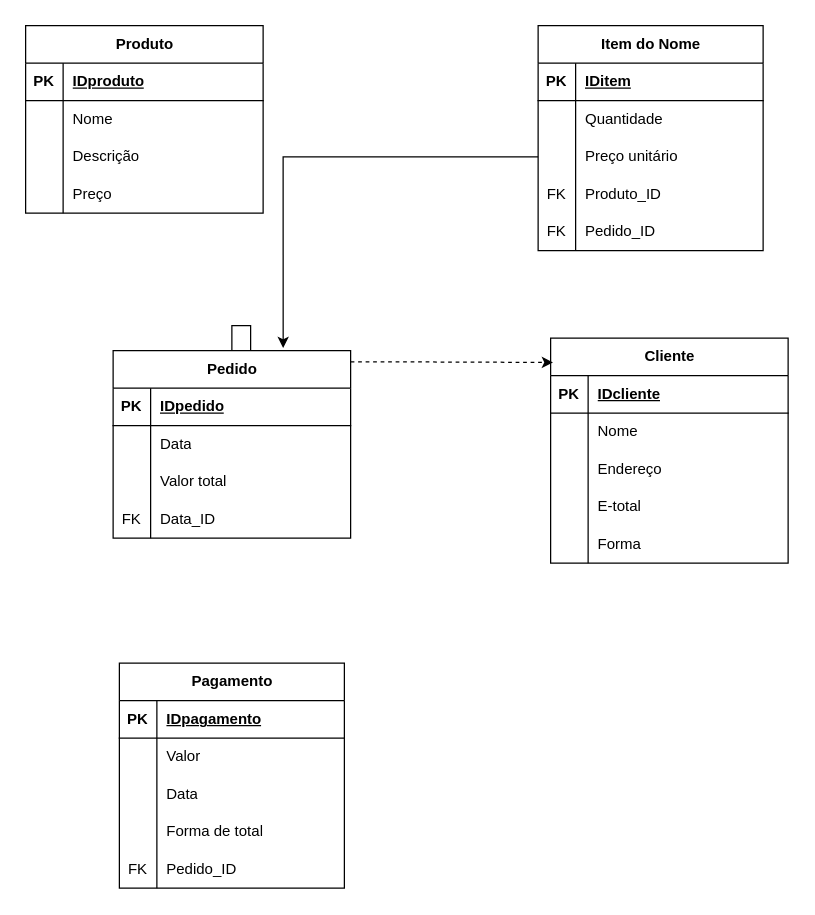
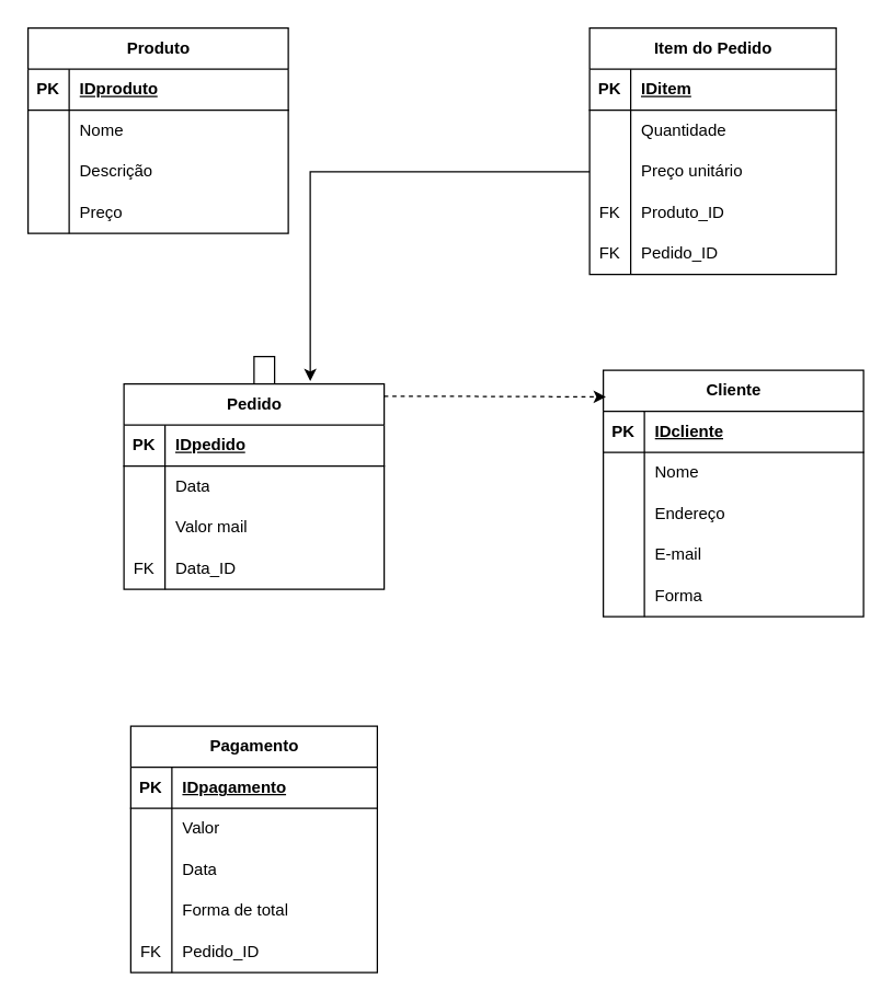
  <mxCell id="0" />
  <mxCell id="1" parent="0" />
  <mxCell id="2" value="Produto" style="shape=table;startSize=30;container=1;collapsible=1;childLayout=tableLayout;fixedRows=1;rowLines=0;fontStyle=1;align=center;resizeLast=1;html=1;" vertex="1" parent="1"><mxGeometry x="20" y="20" width="190" height="150" as="geometry" /></mxCell>
  <mxCell id="3" value="" style="shape=tableRow;horizontal=0;startSize=0;swimlaneHead=0;swimlaneBody=0;fillColor=none;collapsible=0;dropTarget=0;points=[[0,0.5],[1,0.5]];portConstraint=eastwest;top=0;left=0;right=0;bottom=1;" vertex="1" parent="2"><mxGeometry y="30" width="190" height="30" as="geometry" /></mxCell>
  <mxCell id="4" value="PK" style="shape=partialRectangle;connectable=0;fillColor=none;top=0;left=0;bottom=0;right=0;fontStyle=1;overflow=hidden;whiteSpace=wrap;html=1;" vertex="1" parent="3"><mxGeometry width="30" height="30" as="geometry"><mxRectangle width="30" height="30" as="alternateBounds" /></mxGeometry></mxCell>
  <mxCell id="5" value="IDproduto" style="shape=partialRectangle;connectable=0;fillColor=none;top=0;left=0;bottom=0;right=0;align=left;spacingLeft=6;fontStyle=5;overflow=hidden;whiteSpace=wrap;html=1;" vertex="1" parent="3"><mxGeometry x="30" width="160" height="30" as="geometry"><mxRectangle width="160" height="30" as="alternateBounds" /></mxGeometry></mxCell>
  <mxCell id="6" value="" style="shape=tableRow;horizontal=0;startSize=0;swimlaneHead=0;swimlaneBody=0;fillColor=none;collapsible=0;dropTarget=0;points=[[0,0.5],[1,0.5]];portConstraint=eastwest;top=0;left=0;right=0;bottom=0;" vertex="1" parent="2"><mxGeometry y="60" width="190" height="30" as="geometry" /></mxCell>
  <mxCell id="7" value="" style="shape=partialRectangle;connectable=0;fillColor=none;top=0;left=0;bottom=0;right=0;editable=1;overflow=hidden;whiteSpace=wrap;html=1;" vertex="1" parent="6"><mxGeometry width="30" height="30" as="geometry"><mxRectangle width="30" height="30" as="alternateBounds" /></mxGeometry></mxCell>
  <mxCell id="8" value="Nome" style="shape=partialRectangle;connectable=0;fillColor=none;top=0;left=0;bottom=0;right=0;align=left;spacingLeft=6;overflow=hidden;whiteSpace=wrap;html=1;" vertex="1" parent="6"><mxGeometry x="30" width="160" height="30" as="geometry"><mxRectangle width="160" height="30" as="alternateBounds" /></mxGeometry></mxCell>
  <mxCell id="9" value="" style="shape=tableRow;horizontal=0;startSize=0;swimlaneHead=0;swimlaneBody=0;fillColor=none;collapsible=0;dropTarget=0;points=[[0,0.5],[1,0.5]];portConstraint=eastwest;top=0;left=0;right=0;bottom=0;" vertex="1" parent="2"><mxGeometry y="90" width="190" height="30" as="geometry" /></mxCell>
  <mxCell id="10" value="" style="shape=partialRectangle;connectable=0;fillColor=none;top=0;left=0;bottom=0;right=0;editable=1;overflow=hidden;whiteSpace=wrap;html=1;" vertex="1" parent="9"><mxGeometry width="30" height="30" as="geometry"><mxRectangle width="30" height="30" as="alternateBounds" /></mxGeometry></mxCell>
  <mxCell id="11" value="Descrição" style="shape=partialRectangle;connectable=0;fillColor=none;top=0;left=0;bottom=0;right=0;align=left;spacingLeft=6;overflow=hidden;whiteSpace=wrap;html=1;" vertex="1" parent="9"><mxGeometry x="30" width="160" height="30" as="geometry"><mxRectangle width="160" height="30" as="alternateBounds" /></mxGeometry></mxCell>
  <mxCell id="12" value="" style="shape=tableRow;horizontal=0;startSize=0;swimlaneHead=0;swimlaneBody=0;fillColor=none;collapsible=0;dropTarget=0;points=[[0,0.5],[1,0.5]];portConstraint=eastwest;top=0;left=0;right=0;bottom=0;" vertex="1" parent="2"><mxGeometry y="120" width="190" height="30" as="geometry" /></mxCell>
  <mxCell id="13" value="" style="shape=partialRectangle;connectable=0;fillColor=none;top=0;left=0;bottom=0;right=0;editable=1;overflow=hidden;whiteSpace=wrap;html=1;" vertex="1" parent="12"><mxGeometry width="30" height="30" as="geometry"><mxRectangle width="30" height="30" as="alternateBounds" /></mxGeometry></mxCell>
  <mxCell id="14" value="Preço" style="shape=partialRectangle;connectable=0;fillColor=none;top=0;left=0;bottom=0;right=0;align=left;spacingLeft=6;overflow=hidden;whiteSpace=wrap;html=1;" vertex="1" parent="12"><mxGeometry x="30" width="160" height="30" as="geometry"><mxRectangle width="160" height="30" as="alternateBounds" /></mxGeometry></mxCell>
  <mxCell id="15" value="Cliente" style="shape=table;startSize=30;container=1;collapsible=1;childLayout=tableLayout;fixedRows=1;rowLines=0;fontStyle=1;align=center;resizeLast=1;html=1;" vertex="1" parent="1"><mxGeometry x="440" y="270" width="190" height="180" as="geometry" /></mxCell>
  <mxCell id="16" value="" style="shape=tableRow;horizontal=0;startSize=0;swimlaneHead=0;swimlaneBody=0;fillColor=none;collapsible=0;dropTarget=0;points=[[0,0.5],[1,0.5]];portConstraint=eastwest;top=0;left=0;right=0;bottom=1;" vertex="1" parent="15"><mxGeometry y="30" width="190" height="30" as="geometry" /></mxCell>
  <mxCell id="17" value="PK" style="shape=partialRectangle;connectable=0;fillColor=none;top=0;left=0;bottom=0;right=0;fontStyle=1;overflow=hidden;whiteSpace=wrap;html=1;" vertex="1" parent="16"><mxGeometry width="30" height="30" as="geometry"><mxRectangle width="30" height="30" as="alternateBounds" /></mxGeometry></mxCell>
  <mxCell id="18" value="IDcliente" style="shape=partialRectangle;connectable=0;fillColor=none;top=0;left=0;bottom=0;right=0;align=left;spacingLeft=6;fontStyle=5;overflow=hidden;whiteSpace=wrap;html=1;" vertex="1" parent="16"><mxGeometry x="30" width="160" height="30" as="geometry"><mxRectangle width="160" height="30" as="alternateBounds" /></mxGeometry></mxCell>
  <mxCell id="19" value="" style="shape=tableRow;horizontal=0;startSize=0;swimlaneHead=0;swimlaneBody=0;fillColor=none;collapsible=0;dropTarget=0;points=[[0,0.5],[1,0.5]];portConstraint=eastwest;top=0;left=0;right=0;bottom=0;" vertex="1" parent="15"><mxGeometry y="60" width="190" height="30" as="geometry" /></mxCell>
  <mxCell id="20" value="" style="shape=partialRectangle;connectable=0;fillColor=none;top=0;left=0;bottom=0;right=0;editable=1;overflow=hidden;whiteSpace=wrap;html=1;" vertex="1" parent="19"><mxGeometry width="30" height="30" as="geometry"><mxRectangle width="30" height="30" as="alternateBounds" /></mxGeometry></mxCell>
  <mxCell id="21" value="Nome" style="shape=partialRectangle;connectable=0;fillColor=none;top=0;left=0;bottom=0;right=0;align=left;spacingLeft=6;overflow=hidden;whiteSpace=wrap;html=1;" vertex="1" parent="19"><mxGeometry x="30" width="160" height="30" as="geometry"><mxRectangle width="160" height="30" as="alternateBounds" /></mxGeometry></mxCell>
  <mxCell id="22" value="" style="shape=tableRow;horizontal=0;startSize=0;swimlaneHead=0;swimlaneBody=0;fillColor=none;collapsible=0;dropTarget=0;points=[[0,0.5],[1,0.5]];portConstraint=eastwest;top=0;left=0;right=0;bottom=0;" vertex="1" parent="15"><mxGeometry y="90" width="190" height="30" as="geometry" /></mxCell>
  <mxCell id="23" value="" style="shape=partialRectangle;connectable=0;fillColor=none;top=0;left=0;bottom=0;right=0;editable=1;overflow=hidden;whiteSpace=wrap;html=1;" vertex="1" parent="22"><mxGeometry width="30" height="30" as="geometry"><mxRectangle width="30" height="30" as="alternateBounds" /></mxGeometry></mxCell>
  <mxCell id="24" value="Endereço" style="shape=partialRectangle;connectable=0;fillColor=none;top=0;left=0;bottom=0;right=0;align=left;spacingLeft=6;overflow=hidden;whiteSpace=wrap;html=1;" vertex="1" parent="22"><mxGeometry x="30" width="160" height="30" as="geometry"><mxRectangle width="160" height="30" as="alternateBounds" /></mxGeometry></mxCell>
  <mxCell id="25" value="" style="shape=tableRow;horizontal=0;startSize=0;swimlaneHead=0;swimlaneBody=0;fillColor=none;collapsible=0;dropTarget=0;points=[[0,0.5],[1,0.5]];portConstraint=eastwest;top=0;left=0;right=0;bottom=0;" vertex="1" parent="15"><mxGeometry y="120" width="190" height="30" as="geometry" /></mxCell>
  <mxCell id="26" value="" style="shape=partialRectangle;connectable=0;fillColor=none;top=0;left=0;bottom=0;right=0;editable=1;overflow=hidden;whiteSpace=wrap;html=1;" vertex="1" parent="25"><mxGeometry width="30" height="30" as="geometry"><mxRectangle width="30" height="30" as="alternateBounds" /></mxGeometry></mxCell>
- <mxCell id="27" value="E-total" style="shape=partialRectangle;connectable=0;fillColor=none;top=0;left=0;bottom=0;right=0;align=left;spacingLeft=6;overflow=hidden;whiteSpace=wrap;html=1;" vertex="1" parent="25"><mxGeometry x="30" width="160" height="30" as="geometry"><mxRectangle width="160" height="30" as="alternateBounds" /></mxGeometry></mxCell>
+ <mxCell id="27" value="E-mail" style="shape=partialRectangle;connectable=0;fillColor=none;top=0;left=0;bottom=0;right=0;align=left;spacingLeft=6;overflow=hidden;whiteSpace=wrap;html=1;" vertex="1" parent="25"><mxGeometry x="30" width="160" height="30" as="geometry"><mxRectangle width="160" height="30" as="alternateBounds" /></mxGeometry></mxCell>
  <mxCell id="28" value="" style="shape=tableRow;horizontal=0;startSize=0;swimlaneHead=0;swimlaneBody=0;fillColor=none;collapsible=0;dropTarget=0;points=[[0,0.5],[1,0.5]];portConstraint=eastwest;top=0;left=0;right=0;bottom=0;" vertex="1" parent="15"><mxGeometry y="150" width="190" height="30" as="geometry" /></mxCell>
  <mxCell id="29" value="" style="shape=partialRectangle;connectable=0;fillColor=none;top=0;left=0;bottom=0;right=0;editable=1;overflow=hidden;whiteSpace=wrap;html=1;" vertex="1" parent="28"><mxGeometry width="30" height="30" as="geometry"><mxRectangle width="30" height="30" as="alternateBounds" /></mxGeometry></mxCell>
  <mxCell id="30" value="Forma" style="shape=partialRectangle;connectable=0;fillColor=none;top=0;left=0;bottom=0;right=0;align=left;spacingLeft=6;overflow=hidden;whiteSpace=wrap;html=1;" vertex="1" parent="28"><mxGeometry x="30" width="160" height="30" as="geometry"><mxRectangle width="160" height="30" as="alternateBounds" /></mxGeometry></mxCell>
  <mxCell id="31" style="edgeStyle=orthogonalEdgeStyle;rounded=0;orthogonalLoop=1;jettySize=auto;html=1;entryX=0.01;entryY=0.108;entryDx=0;entryDy=0;entryPerimeter=0;dashed=1;" edge="1" parent="1" source="33" target="15"><mxGeometry relative="1" as="geometry"><Array as="points"><mxPoint x="320" y="289" /><mxPoint x="320" y="289" /></Array></mxGeometry></mxCell>
  <mxCell id="32" style="edgeStyle=orthogonalEdgeStyle;rounded=0;orthogonalLoop=1;jettySize=auto;html=1;" edge="1" parent="1" source="33" target="36"><mxGeometry relative="1" as="geometry" /></mxCell>
  <mxCell id="33" value="Pedido" style="shape=table;startSize=30;container=1;collapsible=1;childLayout=tableLayout;fixedRows=1;rowLines=0;fontStyle=1;align=center;resizeLast=1;html=1;" vertex="1" parent="1"><mxGeometry x="90" y="280" width="190" height="150" as="geometry" /></mxCell>
  <mxCell id="34" value="" style="shape=tableRow;horizontal=0;startSize=0;swimlaneHead=0;swimlaneBody=0;fillColor=none;collapsible=0;dropTarget=0;points=[[0,0.5],[1,0.5]];portConstraint=eastwest;top=0;left=0;right=0;bottom=1;" vertex="1" parent="33"><mxGeometry y="30" width="190" height="30" as="geometry" /></mxCell>
  <mxCell id="35" value="PK" style="shape=partialRectangle;connectable=0;fillColor=none;top=0;left=0;bottom=0;right=0;fontStyle=1;overflow=hidden;whiteSpace=wrap;html=1;" vertex="1" parent="34"><mxGeometry width="30" height="30" as="geometry"><mxRectangle width="30" height="30" as="alternateBounds" /></mxGeometry></mxCell>
  <mxCell id="36" value="IDpedido" style="shape=partialRectangle;connectable=0;fillColor=none;top=0;left=0;bottom=0;right=0;align=left;spacingLeft=6;fontStyle=5;overflow=hidden;whiteSpace=wrap;html=1;" vertex="1" parent="34"><mxGeometry x="30" width="160" height="30" as="geometry"><mxRectangle width="160" height="30" as="alternateBounds" /></mxGeometry></mxCell>
  <mxCell id="37" value="" style="shape=tableRow;horizontal=0;startSize=0;swimlaneHead=0;swimlaneBody=0;fillColor=none;collapsible=0;dropTarget=0;points=[[0,0.5],[1,0.5]];portConstraint=eastwest;top=0;left=0;right=0;bottom=0;" vertex="1" parent="33"><mxGeometry y="60" width="190" height="30" as="geometry" /></mxCell>
  <mxCell id="38" value="" style="shape=partialRectangle;connectable=0;fillColor=none;top=0;left=0;bottom=0;right=0;editable=1;overflow=hidden;whiteSpace=wrap;html=1;" vertex="1" parent="37"><mxGeometry width="30" height="30" as="geometry"><mxRectangle width="30" height="30" as="alternateBounds" /></mxGeometry></mxCell>
  <mxCell id="39" value="Data" style="shape=partialRectangle;connectable=0;fillColor=none;top=0;left=0;bottom=0;right=0;align=left;spacingLeft=6;overflow=hidden;whiteSpace=wrap;html=1;" vertex="1" parent="37"><mxGeometry x="30" width="160" height="30" as="geometry"><mxRectangle width="160" height="30" as="alternateBounds" /></mxGeometry></mxCell>
  <mxCell id="40" value="" style="shape=tableRow;horizontal=0;startSize=0;swimlaneHead=0;swimlaneBody=0;fillColor=none;collapsible=0;dropTarget=0;points=[[0,0.5],[1,0.5]];portConstraint=eastwest;top=0;left=0;right=0;bottom=0;" vertex="1" parent="33"><mxGeometry y="90" width="190" height="30" as="geometry" /></mxCell>
  <mxCell id="41" value="" style="shape=partialRectangle;connectable=0;fillColor=none;top=0;left=0;bottom=0;right=0;editable=1;overflow=hidden;whiteSpace=wrap;html=1;" vertex="1" parent="40"><mxGeometry width="30" height="30" as="geometry"><mxRectangle width="30" height="30" as="alternateBounds" /></mxGeometry></mxCell>
- <mxCell id="42" value="Valor total" style="shape=partialRectangle;connectable=0;fillColor=none;top=0;left=0;bottom=0;right=0;align=left;spacingLeft=6;overflow=hidden;whiteSpace=wrap;html=1;" vertex="1" parent="40"><mxGeometry x="30" width="160" height="30" as="geometry"><mxRectangle width="160" height="30" as="alternateBounds" /></mxGeometry></mxCell>
+ <mxCell id="42" value="Valor mail" style="shape=partialRectangle;connectable=0;fillColor=none;top=0;left=0;bottom=0;right=0;align=left;spacingLeft=6;overflow=hidden;whiteSpace=wrap;html=1;" vertex="1" parent="40"><mxGeometry x="30" width="160" height="30" as="geometry"><mxRectangle width="160" height="30" as="alternateBounds" /></mxGeometry></mxCell>
  <mxCell id="43" value="" style="shape=tableRow;horizontal=0;startSize=0;swimlaneHead=0;swimlaneBody=0;fillColor=none;collapsible=0;dropTarget=0;points=[[0,0.5],[1,0.5]];portConstraint=eastwest;top=0;left=0;right=0;bottom=0;" vertex="1" parent="33"><mxGeometry y="120" width="190" height="30" as="geometry" /></mxCell>
  <mxCell id="44" value="FK" style="shape=partialRectangle;connectable=0;fillColor=none;top=0;left=0;bottom=0;right=0;editable=1;overflow=hidden;whiteSpace=wrap;html=1;" vertex="1" parent="43"><mxGeometry width="30" height="30" as="geometry"><mxRectangle width="30" height="30" as="alternateBounds" /></mxGeometry></mxCell>
  <mxCell id="45" value="Data_ID" style="shape=partialRectangle;connectable=0;fillColor=none;top=0;left=0;bottom=0;right=0;align=left;spacingLeft=6;overflow=hidden;whiteSpace=wrap;html=1;" vertex="1" parent="43"><mxGeometry x="30" width="160" height="30" as="geometry"><mxRectangle width="160" height="30" as="alternateBounds" /></mxGeometry></mxCell>
- <mxCell id="46" value="Item do Nome" style="shape=table;startSize=30;container=1;collapsible=1;childLayout=tableLayout;fixedRows=1;rowLines=0;fontStyle=1;align=center;resizeLast=1;html=1;" vertex="1" parent="1"><mxGeometry x="430" y="20" width="180" height="180" as="geometry" /></mxCell>
+ <mxCell id="46" value="Item do Pedido" style="shape=table;startSize=30;container=1;collapsible=1;childLayout=tableLayout;fixedRows=1;rowLines=0;fontStyle=1;align=center;resizeLast=1;html=1;" vertex="1" parent="1"><mxGeometry x="430" y="20" width="180" height="180" as="geometry" /></mxCell>
  <mxCell id="47" value="" style="shape=tableRow;horizontal=0;startSize=0;swimlaneHead=0;swimlaneBody=0;fillColor=none;collapsible=0;dropTarget=0;points=[[0,0.5],[1,0.5]];portConstraint=eastwest;top=0;left=0;right=0;bottom=1;" vertex="1" parent="46"><mxGeometry y="30" width="180" height="30" as="geometry" /></mxCell>
  <mxCell id="48" value="PK" style="shape=partialRectangle;connectable=0;fillColor=none;top=0;left=0;bottom=0;right=0;fontStyle=1;overflow=hidden;whiteSpace=wrap;html=1;" vertex="1" parent="47"><mxGeometry width="30" height="30" as="geometry"><mxRectangle width="30" height="30" as="alternateBounds" /></mxGeometry></mxCell>
  <mxCell id="49" value="IDitem" style="shape=partialRectangle;connectable=0;fillColor=none;top=0;left=0;bottom=0;right=0;align=left;spacingLeft=6;fontStyle=5;overflow=hidden;whiteSpace=wrap;html=1;" vertex="1" parent="47"><mxGeometry x="30" width="150" height="30" as="geometry"><mxRectangle width="150" height="30" as="alternateBounds" /></mxGeometry></mxCell>
  <mxCell id="50" value="" style="shape=tableRow;horizontal=0;startSize=0;swimlaneHead=0;swimlaneBody=0;fillColor=none;collapsible=0;dropTarget=0;points=[[0,0.5],[1,0.5]];portConstraint=eastwest;top=0;left=0;right=0;bottom=0;" vertex="1" parent="46"><mxGeometry y="60" width="180" height="30" as="geometry" /></mxCell>
  <mxCell id="51" value="" style="shape=partialRectangle;connectable=0;fillColor=none;top=0;left=0;bottom=0;right=0;editable=1;overflow=hidden;whiteSpace=wrap;html=1;" vertex="1" parent="50"><mxGeometry width="30" height="30" as="geometry"><mxRectangle width="30" height="30" as="alternateBounds" /></mxGeometry></mxCell>
  <mxCell id="52" value="Quantidade" style="shape=partialRectangle;connectable=0;fillColor=none;top=0;left=0;bottom=0;right=0;align=left;spacingLeft=6;overflow=hidden;whiteSpace=wrap;html=1;" vertex="1" parent="50"><mxGeometry x="30" width="150" height="30" as="geometry"><mxRectangle width="150" height="30" as="alternateBounds" /></mxGeometry></mxCell>
  <mxCell id="53" value="" style="shape=tableRow;horizontal=0;startSize=0;swimlaneHead=0;swimlaneBody=0;fillColor=none;collapsible=0;dropTarget=0;points=[[0,0.5],[1,0.5]];portConstraint=eastwest;top=0;left=0;right=0;bottom=0;" vertex="1" parent="46"><mxGeometry y="90" width="180" height="30" as="geometry" /></mxCell>
  <mxCell id="54" value="" style="shape=partialRectangle;connectable=0;fillColor=none;top=0;left=0;bottom=0;right=0;editable=1;overflow=hidden;whiteSpace=wrap;html=1;" vertex="1" parent="53"><mxGeometry width="30" height="30" as="geometry"><mxRectangle width="30" height="30" as="alternateBounds" /></mxGeometry></mxCell>
  <mxCell id="55" value="Preço unitário" style="shape=partialRectangle;connectable=0;fillColor=none;top=0;left=0;bottom=0;right=0;align=left;spacingLeft=6;overflow=hidden;whiteSpace=wrap;html=1;" vertex="1" parent="53"><mxGeometry x="30" width="150" height="30" as="geometry"><mxRectangle width="150" height="30" as="alternateBounds" /></mxGeometry></mxCell>
  <mxCell id="56" value="" style="shape=tableRow;horizontal=0;startSize=0;swimlaneHead=0;swimlaneBody=0;fillColor=none;collapsible=0;dropTarget=0;points=[[0,0.5],[1,0.5]];portConstraint=eastwest;top=0;left=0;right=0;bottom=0;" vertex="1" parent="46"><mxGeometry y="120" width="180" height="30" as="geometry" /></mxCell>
  <mxCell id="57" value="FK" style="shape=partialRectangle;connectable=0;fillColor=none;top=0;left=0;bottom=0;right=0;editable=1;overflow=hidden;whiteSpace=wrap;html=1;" vertex="1" parent="56"><mxGeometry width="30" height="30" as="geometry"><mxRectangle width="30" height="30" as="alternateBounds" /></mxGeometry></mxCell>
  <mxCell id="58" value="Produto_ID" style="shape=partialRectangle;connectable=0;fillColor=none;top=0;left=0;bottom=0;right=0;align=left;spacingLeft=6;overflow=hidden;whiteSpace=wrap;html=1;" vertex="1" parent="56"><mxGeometry x="30" width="150" height="30" as="geometry"><mxRectangle width="150" height="30" as="alternateBounds" /></mxGeometry></mxCell>
  <mxCell id="59" value="" style="shape=tableRow;horizontal=0;startSize=0;swimlaneHead=0;swimlaneBody=0;fillColor=none;collapsible=0;dropTarget=0;points=[[0,0.5],[1,0.5]];portConstraint=eastwest;top=0;left=0;right=0;bottom=0;" vertex="1" parent="46"><mxGeometry y="150" width="180" height="30" as="geometry" /></mxCell>
  <mxCell id="60" value="FK" style="shape=partialRectangle;connectable=0;fillColor=none;top=0;left=0;bottom=0;right=0;editable=1;overflow=hidden;whiteSpace=wrap;html=1;" vertex="1" parent="59"><mxGeometry width="30" height="30" as="geometry"><mxRectangle width="30" height="30" as="alternateBounds" /></mxGeometry></mxCell>
  <mxCell id="61" value="Pedido_ID" style="shape=partialRectangle;connectable=0;fillColor=none;top=0;left=0;bottom=0;right=0;align=left;spacingLeft=6;overflow=hidden;whiteSpace=wrap;html=1;" vertex="1" parent="59"><mxGeometry x="30" width="150" height="30" as="geometry"><mxRectangle width="150" height="30" as="alternateBounds" /></mxGeometry></mxCell>
  <mxCell id="62" value="Pagamento" style="shape=table;startSize=30;container=1;collapsible=1;childLayout=tableLayout;fixedRows=1;rowLines=0;fontStyle=1;align=center;resizeLast=1;html=1;" vertex="1" parent="1"><mxGeometry x="95" y="530" width="180" height="180" as="geometry" /></mxCell>
  <mxCell id="63" value="" style="shape=tableRow;horizontal=0;startSize=0;swimlaneHead=0;swimlaneBody=0;fillColor=none;collapsible=0;dropTarget=0;points=[[0,0.5],[1,0.5]];portConstraint=eastwest;top=0;left=0;right=0;bottom=1;" vertex="1" parent="62"><mxGeometry y="30" width="180" height="30" as="geometry" /></mxCell>
  <mxCell id="64" value="PK" style="shape=partialRectangle;connectable=0;fillColor=none;top=0;left=0;bottom=0;right=0;fontStyle=1;overflow=hidden;whiteSpace=wrap;html=1;" vertex="1" parent="63"><mxGeometry width="30" height="30" as="geometry"><mxRectangle width="30" height="30" as="alternateBounds" /></mxGeometry></mxCell>
  <mxCell id="65" value="IDpagamento" style="shape=partialRectangle;connectable=0;fillColor=none;top=0;left=0;bottom=0;right=0;align=left;spacingLeft=6;fontStyle=5;overflow=hidden;whiteSpace=wrap;html=1;" vertex="1" parent="63"><mxGeometry x="30" width="150" height="30" as="geometry"><mxRectangle width="150" height="30" as="alternateBounds" /></mxGeometry></mxCell>
  <mxCell id="66" value="" style="shape=tableRow;horizontal=0;startSize=0;swimlaneHead=0;swimlaneBody=0;fillColor=none;collapsible=0;dropTarget=0;points=[[0,0.5],[1,0.5]];portConstraint=eastwest;top=0;left=0;right=0;bottom=0;" vertex="1" parent="62"><mxGeometry y="60" width="180" height="30" as="geometry" /></mxCell>
  <mxCell id="67" value="" style="shape=partialRectangle;connectable=0;fillColor=none;top=0;left=0;bottom=0;right=0;editable=1;overflow=hidden;whiteSpace=wrap;html=1;" vertex="1" parent="66"><mxGeometry width="30" height="30" as="geometry"><mxRectangle width="30" height="30" as="alternateBounds" /></mxGeometry></mxCell>
  <mxCell id="68" value="Valor" style="shape=partialRectangle;connectable=0;fillColor=none;top=0;left=0;bottom=0;right=0;align=left;spacingLeft=6;overflow=hidden;whiteSpace=wrap;html=1;" vertex="1" parent="66"><mxGeometry x="30" width="150" height="30" as="geometry"><mxRectangle width="150" height="30" as="alternateBounds" /></mxGeometry></mxCell>
  <mxCell id="69" value="" style="shape=tableRow;horizontal=0;startSize=0;swimlaneHead=0;swimlaneBody=0;fillColor=none;collapsible=0;dropTarget=0;points=[[0,0.5],[1,0.5]];portConstraint=eastwest;top=0;left=0;right=0;bottom=0;" vertex="1" parent="62"><mxGeometry y="90" width="180" height="30" as="geometry" /></mxCell>
  <mxCell id="70" value="" style="shape=partialRectangle;connectable=0;fillColor=none;top=0;left=0;bottom=0;right=0;editable=1;overflow=hidden;whiteSpace=wrap;html=1;" vertex="1" parent="69"><mxGeometry width="30" height="30" as="geometry"><mxRectangle width="30" height="30" as="alternateBounds" /></mxGeometry></mxCell>
  <mxCell id="71" value="Data" style="shape=partialRectangle;connectable=0;fillColor=none;top=0;left=0;bottom=0;right=0;align=left;spacingLeft=6;overflow=hidden;whiteSpace=wrap;html=1;" vertex="1" parent="69"><mxGeometry x="30" width="150" height="30" as="geometry"><mxRectangle width="150" height="30" as="alternateBounds" /></mxGeometry></mxCell>
  <mxCell id="72" value="" style="shape=tableRow;horizontal=0;startSize=0;swimlaneHead=0;swimlaneBody=0;fillColor=none;collapsible=0;dropTarget=0;points=[[0,0.5],[1,0.5]];portConstraint=eastwest;top=0;left=0;right=0;bottom=0;" vertex="1" parent="62"><mxGeometry y="120" width="180" height="30" as="geometry" /></mxCell>
  <mxCell id="73" value="" style="shape=partialRectangle;connectable=0;fillColor=none;top=0;left=0;bottom=0;right=0;editable=1;overflow=hidden;whiteSpace=wrap;html=1;" vertex="1" parent="72"><mxGeometry width="30" height="30" as="geometry"><mxRectangle width="30" height="30" as="alternateBounds" /></mxGeometry></mxCell>
  <mxCell id="74" value="Forma de total" style="shape=partialRectangle;connectable=0;fillColor=none;top=0;left=0;bottom=0;right=0;align=left;spacingLeft=6;overflow=hidden;whiteSpace=wrap;html=1;" vertex="1" parent="72"><mxGeometry x="30" width="150" height="30" as="geometry"><mxRectangle width="150" height="30" as="alternateBounds" /></mxGeometry></mxCell>
  <mxCell id="75" value="" style="shape=tableRow;horizontal=0;startSize=0;swimlaneHead=0;swimlaneBody=0;fillColor=none;collapsible=0;dropTarget=0;points=[[0,0.5],[1,0.5]];portConstraint=eastwest;top=0;left=0;right=0;bottom=0;" vertex="1" parent="62"><mxGeometry y="150" width="180" height="30" as="geometry" /></mxCell>
  <mxCell id="76" value="FK" style="shape=partialRectangle;connectable=0;fillColor=none;top=0;left=0;bottom=0;right=0;editable=1;overflow=hidden;whiteSpace=wrap;html=1;" vertex="1" parent="75"><mxGeometry width="30" height="30" as="geometry"><mxRectangle width="30" height="30" as="alternateBounds" /></mxGeometry></mxCell>
  <mxCell id="77" value="Pedido_ID" style="shape=partialRectangle;connectable=0;fillColor=none;top=0;left=0;bottom=0;right=0;align=left;spacingLeft=6;overflow=hidden;whiteSpace=wrap;html=1;" vertex="1" parent="75"><mxGeometry x="30" width="150" height="30" as="geometry"><mxRectangle width="150" height="30" as="alternateBounds" /></mxGeometry></mxCell>
  <mxCell id="78" style="edgeStyle=orthogonalEdgeStyle;rounded=0;orthogonalLoop=1;jettySize=auto;html=1;entryX=0.716;entryY=-0.014;entryDx=0;entryDy=0;entryPerimeter=0;" edge="1" parent="1" source="53" target="33"><mxGeometry relative="1" as="geometry" /></mxCell>
